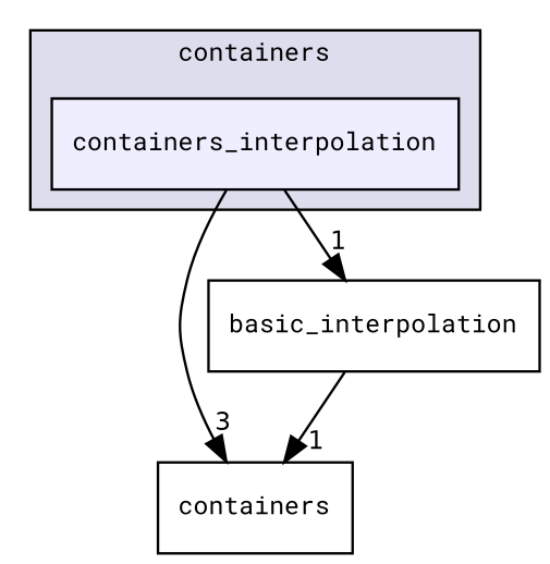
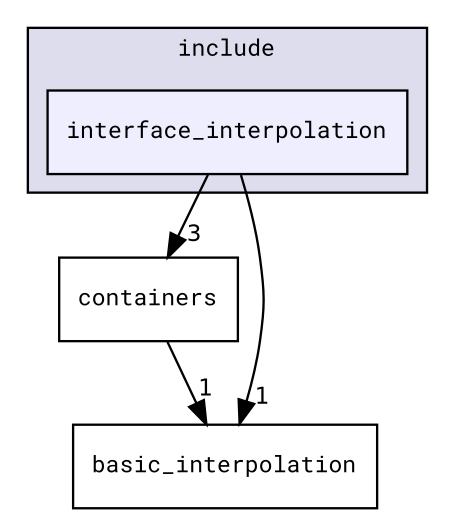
  digraph {
    compound=true
    fontname="Roboto Mono"
    node [fontname="Roboto Mono" fontsize=10 shape=box]
    edge [fontname="Roboto Mono" headlabel=1 labeldistance=1.5 labelfontname=Helvetica labelfontsize=10]
-   n1 [fillcolor="#eeeeff" label=containers_interpolation pencolor=black style=filled]
+   n1 [fillcolor="#eeeeff" label=interface_interpolation pencolor=black style=filled]
    n2 [label=containers]
    n3 [label=basic_interpolation]
    subgraph cluster_1 {
      bgcolor="#ddddee"
      fontsize=10
-     label=containers
+     label=include
      pencolor=black
      n1
    }
    n1 -> n2 [headlabel=3]
    n1 -> n3
-   n3 -> n2
+   n2 -> n3
  }
